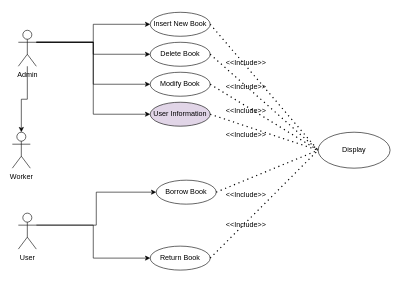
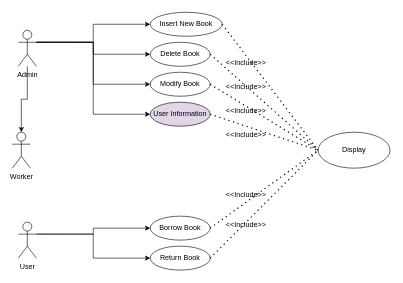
  <mxCell id="0" />
  <mxCell id="1" parent="0" />
  <mxCell id="2" style="edgeStyle=orthogonalEdgeStyle;rounded=0;orthogonalLoop=1;jettySize=auto;html=1;entryX=0.5;entryY=0;entryDx=0;entryDy=0;entryPerimeter=0;" parent="1" source="7" target="8" edge="1"><mxGeometry relative="1" as="geometry" /></mxCell>
  <mxCell id="3" style="edgeStyle=orthogonalEdgeStyle;rounded=0;orthogonalLoop=1;jettySize=auto;html=1;exitX=1;exitY=0.333;exitDx=0;exitDy=0;exitPerimeter=0;entryX=0;entryY=0.5;entryDx=0;entryDy=0;" parent="1" source="7" target="12" edge="1"><mxGeometry relative="1" as="geometry"><Array as="points"><mxPoint x="155" y="70" /><mxPoint x="155" y="40" /></Array></mxGeometry></mxCell>
  <mxCell id="4" style="edgeStyle=orthogonalEdgeStyle;rounded=0;orthogonalLoop=1;jettySize=auto;html=1;exitX=1;exitY=0.333;exitDx=0;exitDy=0;exitPerimeter=0;entryX=0;entryY=0.5;entryDx=0;entryDy=0;" parent="1" source="7" target="13" edge="1"><mxGeometry relative="1" as="geometry"><mxPoint x="110" y="90" as="targetPoint" /></mxGeometry></mxCell>
  <mxCell id="5" style="edgeStyle=orthogonalEdgeStyle;rounded=0;orthogonalLoop=1;jettySize=auto;html=1;exitX=1;exitY=0.333;exitDx=0;exitDy=0;exitPerimeter=0;entryX=0;entryY=0.5;entryDx=0;entryDy=0;" parent="1" source="7" target="14" edge="1"><mxGeometry relative="1" as="geometry" /></mxCell>
  <mxCell id="6" style="edgeStyle=orthogonalEdgeStyle;rounded=0;orthogonalLoop=1;jettySize=auto;html=1;exitX=1;exitY=0.333;exitDx=0;exitDy=0;exitPerimeter=0;entryX=0;entryY=0.5;entryDx=0;entryDy=0;" parent="1" source="7" target="15" edge="1"><mxGeometry relative="1" as="geometry" /></mxCell>
  <mxCell id="7" value="Admin" style="shape=umlActor;verticalLabelPosition=bottom;verticalAlign=top;html=1;outlineConnect=0;" parent="1" vertex="1"><mxGeometry x="30" y="50" width="30" height="60" as="geometry" /></mxCell>
  <mxCell id="8" value="Worker" style="shape=umlActor;verticalLabelPosition=bottom;verticalAlign=top;html=1;outlineConnect=0;" parent="1" vertex="1"><mxGeometry x="20" y="220" width="30" height="60" as="geometry" /></mxCell>
  <mxCell id="9" style="edgeStyle=orthogonalEdgeStyle;rounded=0;orthogonalLoop=1;jettySize=auto;html=1;exitX=1;exitY=0.333;exitDx=0;exitDy=0;exitPerimeter=0;entryX=0;entryY=0.5;entryDx=0;entryDy=0;" parent="1" source="11" target="16" edge="1"><mxGeometry relative="1" as="geometry" /></mxCell>
  <mxCell id="10" style="edgeStyle=orthogonalEdgeStyle;rounded=0;orthogonalLoop=1;jettySize=auto;html=1;exitX=1;exitY=0.333;exitDx=0;exitDy=0;exitPerimeter=0;entryX=0;entryY=0.5;entryDx=0;entryDy=0;" parent="1" source="11" target="17" edge="1"><mxGeometry relative="1" as="geometry" /></mxCell>
- <mxCell id="11" value="User&lt;br&gt;" style="shape=umlActor;verticalLabelPosition=bottom;verticalAlign=top;html=1;outlineConnect=0;" parent="1" vertex="1"><mxGeometry x="30" y="355" width="30" height="60" as="geometry" /></mxCell>
- <mxCell id="12" value="Insert New Book" style="ellipse;whiteSpace=wrap;html=1;" parent="1" vertex="1"><mxGeometry x="250" y="20" width="100" height="40" as="geometry" /></mxCell>
+ <mxCell id="11" value="User&lt;br&gt;" style="shape=umlActor;verticalLabelPosition=bottom;verticalAlign=top;html=1;outlineConnect=0;" parent="1" vertex="1"><mxGeometry x="30" y="370" width="30" height="60" as="geometry" /></mxCell>
+ <mxCell id="12" value="Insert New Book" style="ellipse;whiteSpace=wrap;html=1;" parent="1" vertex="1"><mxGeometry x="250" y="20" width="120" height="40" as="geometry" /></mxCell>
  <mxCell id="13" value="Delete Book" style="ellipse;whiteSpace=wrap;html=1;" parent="1" vertex="1"><mxGeometry x="250" y="70" width="100" height="40" as="geometry" /></mxCell>
  <mxCell id="14" value="Modify&amp;nbsp;Book" style="ellipse;whiteSpace=wrap;html=1;" parent="1" vertex="1"><mxGeometry x="250" y="120" width="100" height="40" as="geometry" /></mxCell>
  <mxCell id="15" value="User Information" style="ellipse;whiteSpace=wrap;html=1;fillColor=#e1d5e7;" parent="1" vertex="1"><mxGeometry x="250" y="170" width="100" height="40" as="geometry" /></mxCell>
- <mxCell id="16" value="Borrow Book" style="ellipse;whiteSpace=wrap;html=1;" parent="1" vertex="1"><mxGeometry x="260" y="300" width="100" height="40" as="geometry" /></mxCell>
+ <mxCell id="16" value="Borrow Book" style="ellipse;whiteSpace=wrap;html=1;" parent="1" vertex="1"><mxGeometry x="250" y="360" width="100" height="40" as="geometry" /></mxCell>
  <mxCell id="17" value="Return Book" style="ellipse;whiteSpace=wrap;html=1;" parent="1" vertex="1"><mxGeometry x="250" y="410" width="100" height="40" as="geometry" /></mxCell>
  <mxCell id="18" value="Display" style="ellipse;whiteSpace=wrap;html=1;" parent="1" vertex="1"><mxGeometry x="530" y="220" width="120" height="60" as="geometry" /></mxCell>
  <mxCell id="19" value="" style="endArrow=none;dashed=1;html=1;dashPattern=1 3;strokeWidth=2;rounded=0;entryX=0;entryY=0.5;entryDx=0;entryDy=0;exitX=1;exitY=0.5;exitDx=0;exitDy=0;" parent="1" source="15" target="18" edge="1"><mxGeometry width="50" height="50" relative="1" as="geometry"><mxPoint x="310" y="290" as="sourcePoint" /><mxPoint x="360" y="240" as="targetPoint" /></mxGeometry></mxCell>
  <mxCell id="20" value="" style="endArrow=none;dashed=1;html=1;dashPattern=1 3;strokeWidth=2;rounded=0;entryX=0;entryY=0.5;entryDx=0;entryDy=0;exitX=1;exitY=0.5;exitDx=0;exitDy=0;" parent="1" source="14" target="18" edge="1"><mxGeometry width="50" height="50" relative="1" as="geometry"><mxPoint x="360" y="200" as="sourcePoint" /><mxPoint x="540" y="260" as="targetPoint" /></mxGeometry></mxCell>
  <mxCell id="21" value="" style="endArrow=none;dashed=1;html=1;dashPattern=1 3;strokeWidth=2;rounded=0;entryX=0;entryY=0.5;entryDx=0;entryDy=0;exitX=1;exitY=0.5;exitDx=0;exitDy=0;" parent="1" source="13" target="18" edge="1"><mxGeometry width="50" height="50" relative="1" as="geometry"><mxPoint x="370" y="210" as="sourcePoint" /><mxPoint x="550" y="270" as="targetPoint" /></mxGeometry></mxCell>
  <mxCell id="22" value="" style="endArrow=none;dashed=1;html=1;dashPattern=1 3;strokeWidth=2;rounded=0;entryX=0;entryY=0.5;entryDx=0;entryDy=0;exitX=1;exitY=0.5;exitDx=0;exitDy=0;" parent="1" source="12" target="18" edge="1"><mxGeometry width="50" height="50" relative="1" as="geometry"><mxPoint x="380" y="220" as="sourcePoint" /><mxPoint x="560" y="280" as="targetPoint" /></mxGeometry></mxCell>
  <mxCell id="23" value="" style="endArrow=none;dashed=1;html=1;dashPattern=1 3;strokeWidth=2;rounded=0;entryX=0;entryY=0.5;entryDx=0;entryDy=0;exitX=1;exitY=0.5;exitDx=0;exitDy=0;" parent="1" source="16" target="18" edge="1"><mxGeometry width="50" height="50" relative="1" as="geometry"><mxPoint x="390" y="230" as="sourcePoint" /><mxPoint x="570" y="290" as="targetPoint" /></mxGeometry></mxCell>
  <mxCell id="24" value="" style="endArrow=none;dashed=1;html=1;dashPattern=1 3;strokeWidth=2;rounded=0;entryX=0;entryY=0.5;entryDx=0;entryDy=0;exitX=1;exitY=0.5;exitDx=0;exitDy=0;" parent="1" source="17" target="18" edge="1"><mxGeometry width="50" height="50" relative="1" as="geometry"><mxPoint x="400" y="240" as="sourcePoint" /><mxPoint x="580" y="300" as="targetPoint" /></mxGeometry></mxCell>
  <mxCell id="25" value="&amp;lt;&amp;lt;Include&amp;gt;&amp;gt;" style="text;html=1;strokeColor=none;fillColor=none;align=center;verticalAlign=middle;whiteSpace=wrap;rounded=0;" parent="1" vertex="1"><mxGeometry x="380" y="360" width="60" height="30" as="geometry" /></mxCell>
  <mxCell id="26" value="&amp;lt;&amp;lt;Include&amp;gt;&amp;gt;" style="text;html=1;strokeColor=none;fillColor=none;align=center;verticalAlign=middle;whiteSpace=wrap;rounded=0;" parent="1" vertex="1"><mxGeometry x="380" y="310" width="60" height="30" as="geometry" /></mxCell>
  <mxCell id="27" value="&amp;lt;&amp;lt;Include&amp;gt;&amp;gt;" style="text;html=1;strokeColor=none;fillColor=none;align=center;verticalAlign=middle;whiteSpace=wrap;rounded=0;" parent="1" vertex="1"><mxGeometry x="380" y="210" width="60" height="30" as="geometry" /></mxCell>
  <mxCell id="28" value="&amp;lt;&amp;lt;Include&amp;gt;&amp;gt;" style="text;html=1;strokeColor=none;fillColor=none;align=center;verticalAlign=middle;whiteSpace=wrap;rounded=0;" parent="1" vertex="1"><mxGeometry x="380" y="170" width="60" height="30" as="geometry" /></mxCell>
  <mxCell id="29" value="&amp;lt;&amp;lt;Include&amp;gt;&amp;gt;" style="text;html=1;strokeColor=none;fillColor=none;align=center;verticalAlign=middle;whiteSpace=wrap;rounded=0;" parent="1" vertex="1"><mxGeometry x="380" y="130" width="60" height="30" as="geometry" /></mxCell>
  <mxCell id="30" value="&amp;lt;&amp;lt;Include&amp;gt;&amp;gt;" style="text;html=1;strokeColor=none;fillColor=none;align=center;verticalAlign=middle;whiteSpace=wrap;rounded=0;" parent="1" vertex="1"><mxGeometry x="380" y="90" width="60" height="30" as="geometry" /></mxCell>
